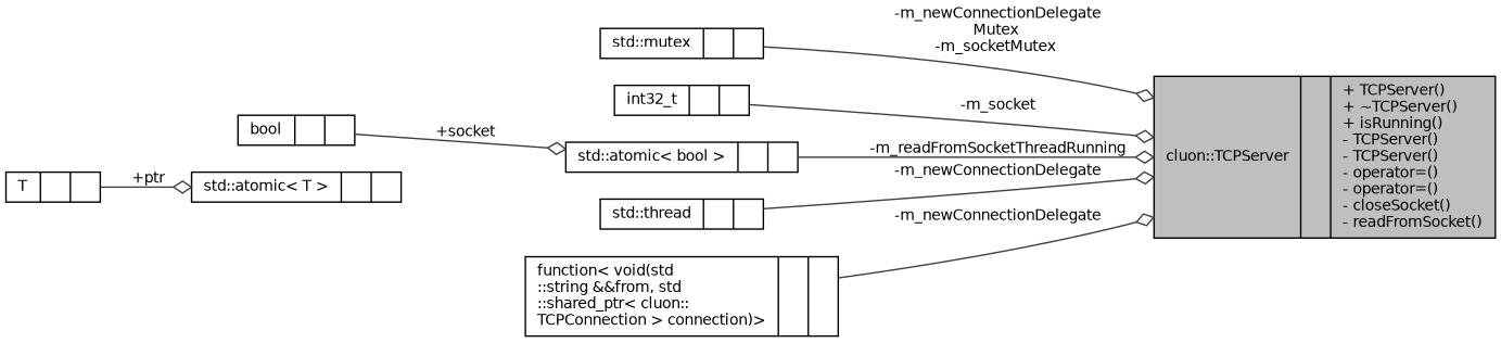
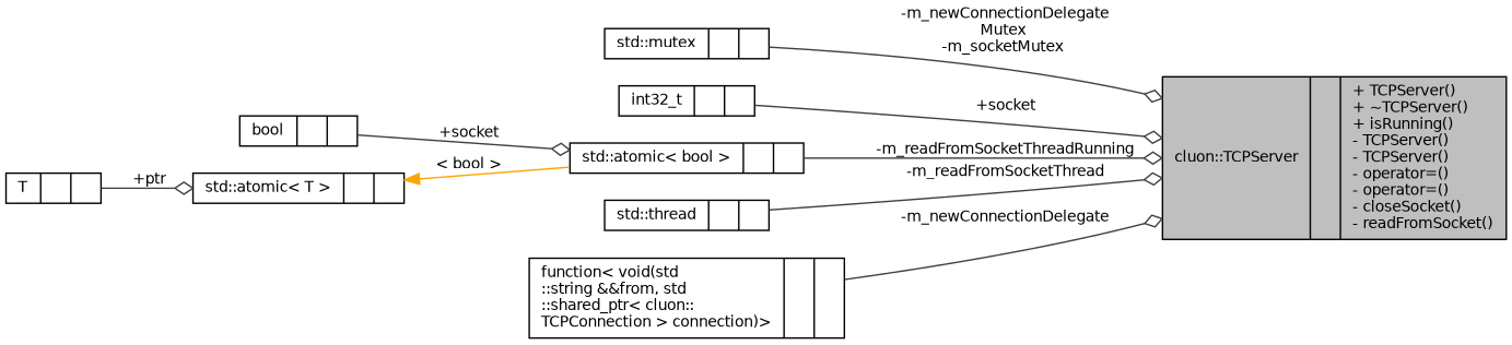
  digraph {
    rankdir=LR
    node [color=black fillcolor=white fontname=Helvetica fontsize=10 shape=record style=filled]
    edge [arrowhead=odiamond color=grey25 fontname=Helvetica fontsize=10 labelfontname=Helvetica labelfontsize=10 style=solid]
    n1 [fillcolor=grey75 fontcolor=black height=0.2 label="{cluon::TCPServer\n||+ TCPServer()\l+ ~TCPServer()\l+ isRunning()\l- TCPServer()\l- TCPServer()\l- operator=()\l- operator=()\l- closeSocket()\l- readFromSocket()\l}" width=0.4]
    n2 [height=0.2 label="{std::mutex\n||}" width=0.4]
    n3 [height=0.2 label="{int32_t\n||}" width=0.4]
    n4 [height=0.2 label="{std::atomic\< bool \>\n||}" width=0.4]
    n5 [height=0.2 label="{bool\n||}" width=0.4]
    n6 [height=0.2 label="{std::atomic\< T \>\n||}" width=0.4]
    n7 [height=0.2 label="{T\n||}" width=0.4]
    n8 [height=0.2 label="{std::thread\n||}" width=0.4]
    n9 [height=0.2 label="{function\< void(std\l::string &&from, std\l::shared_ptr\< cluon::\lTCPConnection \> connection)\>\n||}" width=0.4]
    n2 -> n1 [label=" -m_newConnectionDelegate\lMutex\n-m_socketMutex"]
-   n3 -> n1 [label=" -m_socket"]
+   n3 -> n1 [label=" +socket"]
    n4 -> n1 [label=" -m_readFromSocketThreadRunning"]
    n5 -> n4 [label=" +socket"]
+   n6 -> n4 [color=orange dir=back label=" \< bool \>" arrowhead=""]
    n7 -> n6 [label=" +ptr"]
-   n8 -> n1 [label=" -m_newConnectionDelegate"]
+   n8 -> n1 [label=" -m_readFromSocketThread"]
    n9 -> n1 [label=" -m_newConnectionDelegate"]
  }
